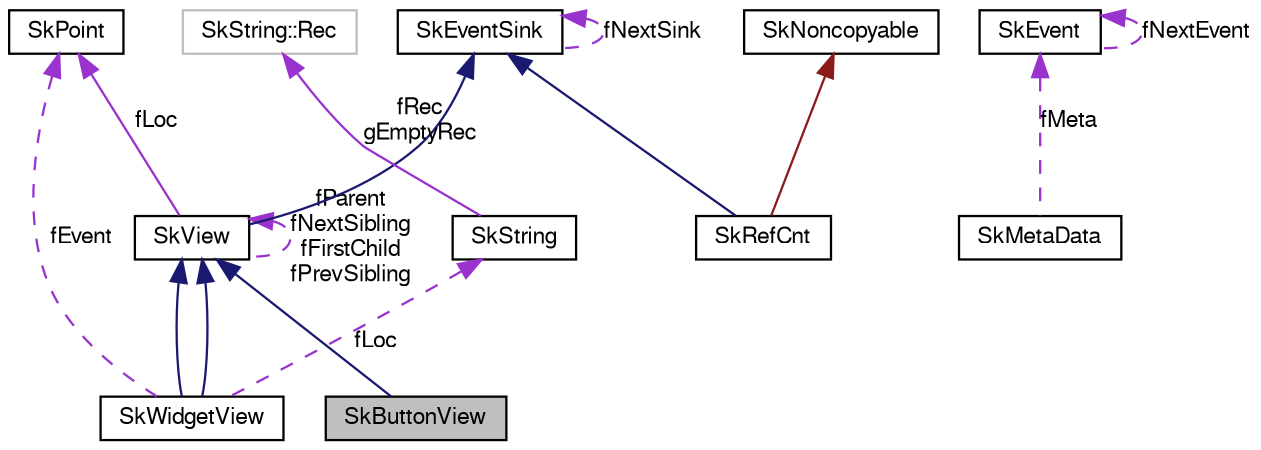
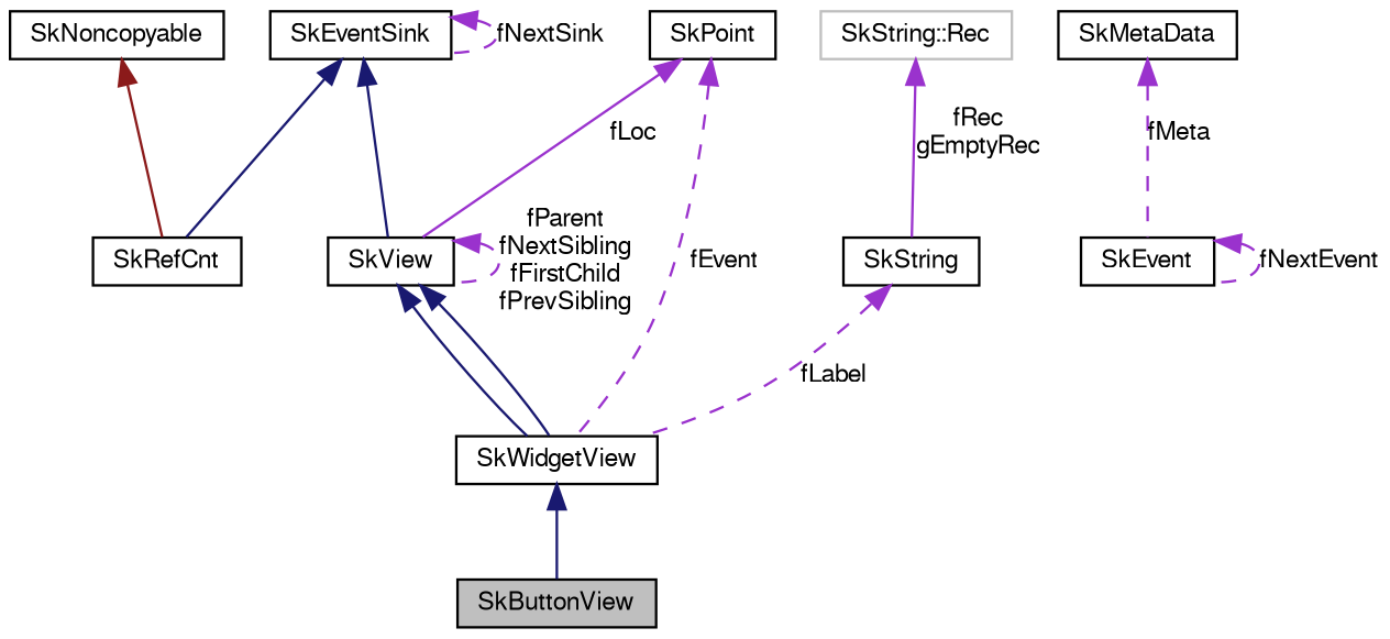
  digraph {
    node [color=black fillcolor=white fontname=FreeSans fontsize=10 shape=record style=filled]
    edge [color=darkorchid3 dir=back fontname=FreeSans fontsize=10 labelfontname=FreeSans labelfontsize=10 style=solid]
    n1 [fillcolor=grey75 fontcolor=black height=0.2 label=SkButtonView width=0.4]
    n2 [height=0.2 label=SkWidgetView width=0.4]
    n3 [height=0.2 label=SkView width=0.4]
    n4 [height=0.2 label=SkEventSink width=0.4]
    n5 [height=0.2 label=SkRefCnt width=0.4]
    n6 [height=0.2 label=SkNoncopyable width=0.4]
    n7 [height=0.2 label=SkPoint width=0.4]
    n8 [height=0.2 label=SkEvent width=0.4]
    n9 [height=0.2 label=SkMetaData width=0.4]
    n10 [height=0.2 label=SkString width=0.4]
    n11 [color=grey75 height=0.2 label="SkString::Rec" width=0.4]
-   n3 -> n1 [color=midnightblue]
+   n2 -> n1 [color=midnightblue]
    n3 -> n2 [color=midnightblue]
    n3 -> n2 [color=midnightblue]
    n3 -> n3 [label="fParent\nfNextSibling\nfFirstChild\nfPrevSibling" style=dashed]
    n4 -> n3 [color=midnightblue]
    n4 -> n4 [label=fNextSink style=dashed]
    n4 -> n5 [color=midnightblue]
    n6 -> n5 [color=firebrick4]
    n7 -> n2 [label=fEvent style=dashed]
    n7 -> n3 [label=fLoc]
    n8 -> n8 [label=fNextEvent style=dashed]
-   n8 -> n9 [label=fMeta style=dashed]
-   n10 -> n2 [label=fLoc style=dashed]
+   n9 -> n8 [label=fMeta style=dashed]
+   n10 -> n2 [label=fLabel style=dashed]
    n11 -> n10 [label="fRec\ngEmptyRec"]
  }
